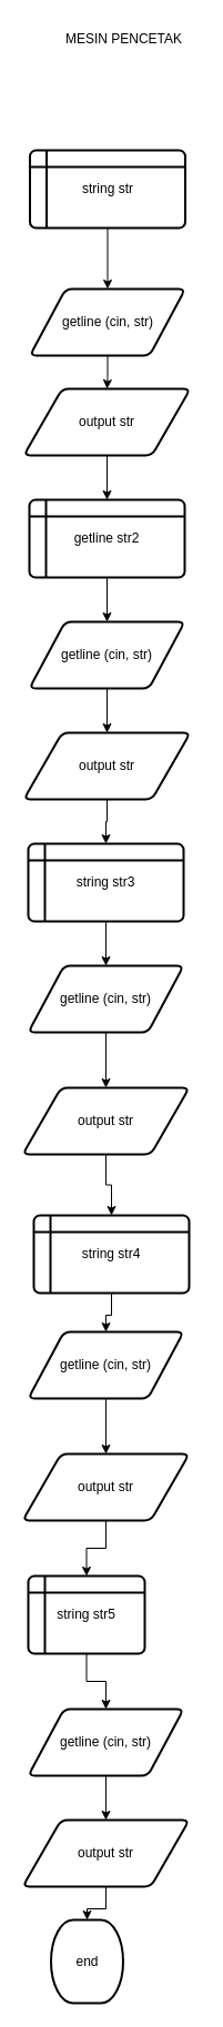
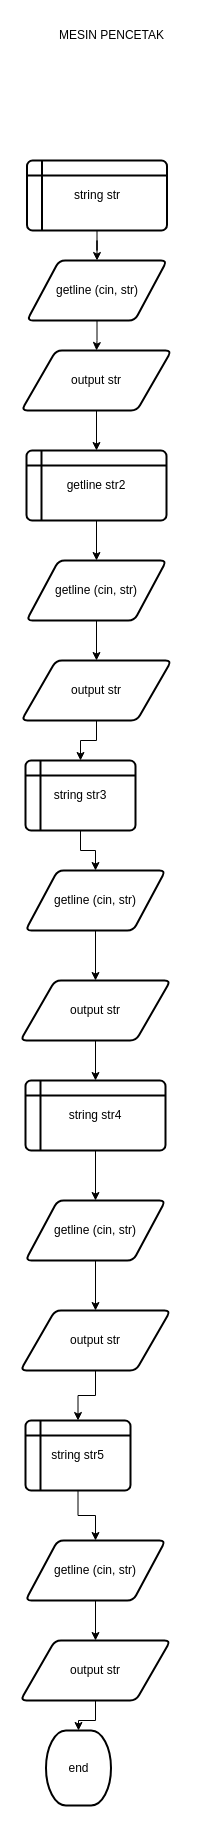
  <mxCell id="0" />
  <mxCell id="1" parent="0" />
  <mxCell id="2" value="MESIN PENCETAK" style="text;html=1;strokeColor=none;fillColor=none;align=center;verticalAlign=middle;whiteSpace=wrap;rounded=0;" vertex="1" parent="1"><mxGeometry x="44" y="20" width="135" height="30" as="geometry" /></mxCell>
  <mxCell id="3" value="" style="edgeStyle=orthogonalEdgeStyle;rounded=0;orthogonalLoop=1;jettySize=auto;html=1;" edge="1" parent="1" source="4" target="6"><mxGeometry relative="1" as="geometry" /></mxCell>
- <mxCell id="4" value="string str" style="shape=internalStorage;whiteSpace=wrap;html=1;dx=15;dy=15;rounded=1;arcSize=8;strokeWidth=2;" vertex="1" parent="1"><mxGeometry x="26.5" y="135" width="140" height="70" as="geometry" /></mxCell>
+ <mxCell id="4" value="string str" style="shape=internalStorage;whiteSpace=wrap;html=1;dx=15;dy=15;rounded=1;arcSize=8;strokeWidth=2;" vertex="1" parent="1"><mxGeometry x="26.5" y="160" width="140" height="70" as="geometry" /></mxCell>
  <mxCell id="5" value="" style="edgeStyle=orthogonalEdgeStyle;rounded=0;orthogonalLoop=1;jettySize=auto;html=1;" edge="1" parent="1" source="6" target="8"><mxGeometry relative="1" as="geometry" /></mxCell>
  <mxCell id="6" value="getline (cin, str)" style="shape=parallelogram;html=1;strokeWidth=2;perimeter=parallelogramPerimeter;whiteSpace=wrap;rounded=1;arcSize=12;size=0.23;" vertex="1" parent="1"><mxGeometry x="26.5" y="260" width="140" height="60" as="geometry" /></mxCell>
  <mxCell id="7" value="" style="edgeStyle=orthogonalEdgeStyle;rounded=0;orthogonalLoop=1;jettySize=auto;html=1;" edge="1" parent="1" source="8" target="10"><mxGeometry relative="1" as="geometry" /></mxCell>
  <mxCell id="8" value="output str" style="shape=parallelogram;html=1;strokeWidth=2;perimeter=parallelogramPerimeter;whiteSpace=wrap;rounded=1;arcSize=12;size=0.23;" vertex="1" parent="1"><mxGeometry x="21" y="350" width="150" height="60" as="geometry" /></mxCell>
  <mxCell id="9" value="" style="edgeStyle=orthogonalEdgeStyle;rounded=0;orthogonalLoop=1;jettySize=auto;html=1;" edge="1" parent="1" source="10" target="12"><mxGeometry relative="1" as="geometry" /></mxCell>
  <mxCell id="10" value="getline str2" style="shape=internalStorage;whiteSpace=wrap;html=1;dx=15;dy=15;rounded=1;arcSize=8;strokeWidth=2;" vertex="1" parent="1"><mxGeometry x="26" y="450" width="140" height="70" as="geometry" /></mxCell>
  <mxCell id="11" value="" style="edgeStyle=orthogonalEdgeStyle;rounded=0;orthogonalLoop=1;jettySize=auto;html=1;" edge="1" parent="1" source="12" target="14"><mxGeometry relative="1" as="geometry" /></mxCell>
  <mxCell id="12" value="getline (cin, str)" style="shape=parallelogram;html=1;strokeWidth=2;perimeter=parallelogramPerimeter;whiteSpace=wrap;rounded=1;arcSize=12;size=0.23;" vertex="1" parent="1"><mxGeometry x="26" y="560" width="140" height="60" as="geometry" /></mxCell>
  <mxCell id="13" value="" style="edgeStyle=orthogonalEdgeStyle;rounded=0;orthogonalLoop=1;jettySize=auto;html=1;" edge="1" parent="1" source="14" target="16"><mxGeometry relative="1" as="geometry" /></mxCell>
  <mxCell id="14" value="output str" style="shape=parallelogram;html=1;strokeWidth=2;perimeter=parallelogramPerimeter;whiteSpace=wrap;rounded=1;arcSize=12;size=0.23;" vertex="1" parent="1"><mxGeometry x="21" y="660" width="150" height="60" as="geometry" /></mxCell>
  <mxCell id="15" value="" style="edgeStyle=orthogonalEdgeStyle;rounded=0;orthogonalLoop=1;jettySize=auto;html=1;" edge="1" parent="1" source="16" target="18"><mxGeometry relative="1" as="geometry" /></mxCell>
- <mxCell id="16" value="string str3" style="shape=internalStorage;whiteSpace=wrap;html=1;dx=15;dy=15;rounded=1;arcSize=8;strokeWidth=2;" vertex="1" parent="1"><mxGeometry x="25" y="760" width="140" height="70" as="geometry" /></mxCell>
+ <mxCell id="16" value="string str3" style="shape=internalStorage;whiteSpace=wrap;html=1;dx=15;dy=15;rounded=1;arcSize=8;strokeWidth=2;" vertex="1" parent="1"><mxGeometry x="25" y="760" width="110" height="70" as="geometry" /></mxCell>
  <mxCell id="17" value="" style="edgeStyle=orthogonalEdgeStyle;rounded=0;orthogonalLoop=1;jettySize=auto;html=1;" edge="1" parent="1" source="18" target="20"><mxGeometry relative="1" as="geometry" /></mxCell>
  <mxCell id="18" value="getline (cin, str)" style="shape=parallelogram;html=1;strokeWidth=2;perimeter=parallelogramPerimeter;whiteSpace=wrap;rounded=1;arcSize=12;size=0.23;" vertex="1" parent="1"><mxGeometry x="25" y="870" width="140" height="60" as="geometry" /></mxCell>
  <mxCell id="19" value="" style="edgeStyle=orthogonalEdgeStyle;rounded=0;orthogonalLoop=1;jettySize=auto;html=1;" edge="1" parent="1" source="20" target="22"><mxGeometry relative="1" as="geometry" /></mxCell>
  <mxCell id="20" value="output str" style="shape=parallelogram;html=1;strokeWidth=2;perimeter=parallelogramPerimeter;whiteSpace=wrap;rounded=1;arcSize=12;size=0.23;" vertex="1" parent="1"><mxGeometry x="20" y="980" width="150" height="60" as="geometry" /></mxCell>
  <mxCell id="21" value="" style="edgeStyle=orthogonalEdgeStyle;rounded=0;orthogonalLoop=1;jettySize=auto;html=1;" edge="1" parent="1" source="22" target="26"><mxGeometry relative="1" as="geometry" /></mxCell>
- <mxCell id="22" value="string str4" style="shape=internalStorage;whiteSpace=wrap;html=1;dx=15;dy=15;rounded=1;arcSize=8;strokeWidth=2;" vertex="1" parent="1"><mxGeometry x="30" y="1095" width="140" height="70" as="geometry" /></mxCell>
+ <mxCell id="22" value="string str4" style="shape=internalStorage;whiteSpace=wrap;html=1;dx=15;dy=15;rounded=1;arcSize=8;strokeWidth=2;" vertex="1" parent="1"><mxGeometry x="25" y="1080" width="140" height="70" as="geometry" /></mxCell>
  <mxCell id="23" value="" style="edgeStyle=orthogonalEdgeStyle;rounded=0;orthogonalLoop=1;jettySize=auto;html=1;" edge="1" parent="1" source="24" target="30"><mxGeometry relative="1" as="geometry" /></mxCell>
  <mxCell id="24" value="string str5" style="shape=internalStorage;whiteSpace=wrap;html=1;dx=15;dy=15;rounded=1;arcSize=8;strokeWidth=2;" vertex="1" parent="1"><mxGeometry x="25" y="1420" width="105" height="70" as="geometry" /></mxCell>
  <mxCell id="25" value="" style="edgeStyle=orthogonalEdgeStyle;rounded=0;orthogonalLoop=1;jettySize=auto;html=1;" edge="1" parent="1" source="26" target="28"><mxGeometry relative="1" as="geometry" /></mxCell>
  <mxCell id="26" value="getline (cin, str)" style="shape=parallelogram;html=1;strokeWidth=2;perimeter=parallelogramPerimeter;whiteSpace=wrap;rounded=1;arcSize=12;size=0.23;" vertex="1" parent="1"><mxGeometry x="25" y="1200" width="140" height="60" as="geometry" /></mxCell>
  <mxCell id="27" value="" style="edgeStyle=orthogonalEdgeStyle;rounded=0;orthogonalLoop=1;jettySize=auto;html=1;" edge="1" parent="1" source="28" target="24"><mxGeometry relative="1" as="geometry" /></mxCell>
  <mxCell id="28" value="output str" style="shape=parallelogram;html=1;strokeWidth=2;perimeter=parallelogramPerimeter;whiteSpace=wrap;rounded=1;arcSize=12;size=0.23;" vertex="1" parent="1"><mxGeometry x="20" y="1310" width="150" height="60" as="geometry" /></mxCell>
  <mxCell id="29" value="" style="edgeStyle=orthogonalEdgeStyle;rounded=0;orthogonalLoop=1;jettySize=auto;html=1;" edge="1" parent="1" source="30" target="32"><mxGeometry relative="1" as="geometry" /></mxCell>
  <mxCell id="30" value="getline (cin, str)" style="shape=parallelogram;html=1;strokeWidth=2;perimeter=parallelogramPerimeter;whiteSpace=wrap;rounded=1;arcSize=12;size=0.23;" vertex="1" parent="1"><mxGeometry x="25" y="1540" width="140" height="60" as="geometry" /></mxCell>
  <mxCell id="31" value="" style="edgeStyle=orthogonalEdgeStyle;rounded=0;orthogonalLoop=1;jettySize=auto;html=1;" edge="1" parent="1" source="32" target="33"><mxGeometry relative="1" as="geometry" /></mxCell>
  <mxCell id="32" value="output str" style="shape=parallelogram;html=1;strokeWidth=2;perimeter=parallelogramPerimeter;whiteSpace=wrap;rounded=1;arcSize=12;size=0.23;" vertex="1" parent="1"><mxGeometry x="20" y="1640" width="150" height="60" as="geometry" /></mxCell>
  <mxCell id="33" value="end" style="strokeWidth=2;html=1;shape=mxgraph.flowchart.terminator;whiteSpace=wrap;" vertex="1" parent="1"><mxGeometry x="45.5" y="1730" width="65" height="75" as="geometry" /></mxCell>
